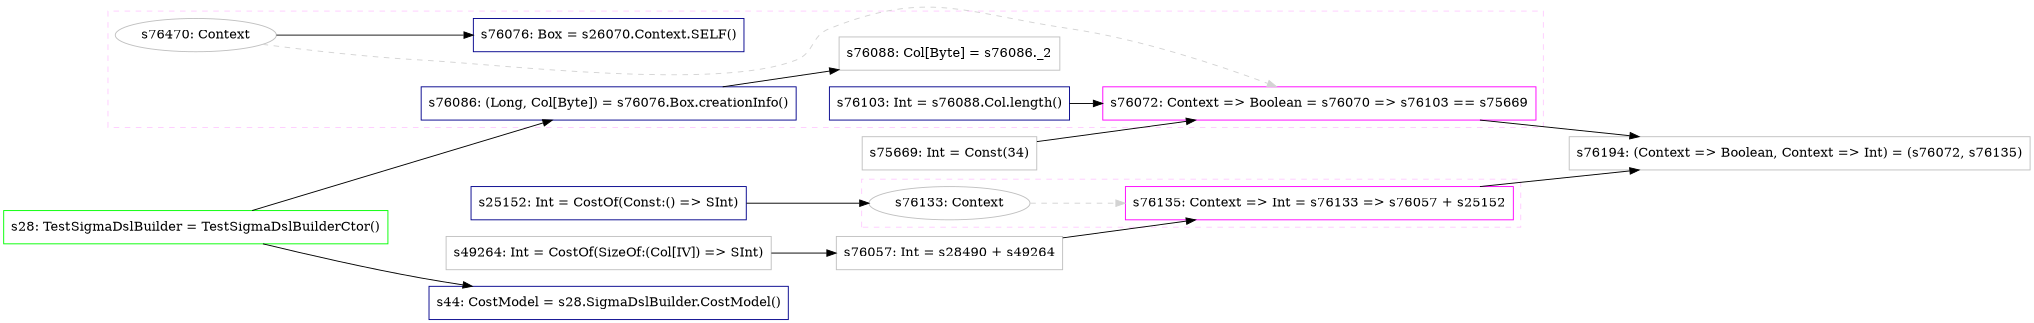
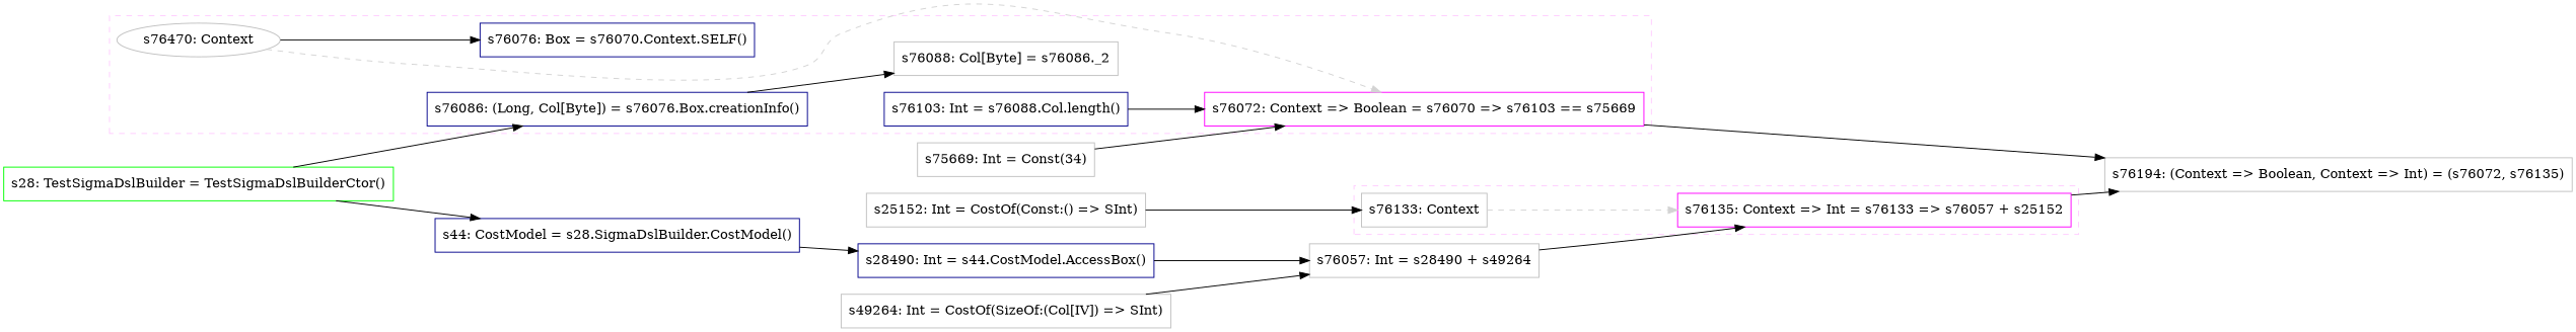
  digraph {
    concentrate=true
    rankdir=LR
    node [color=gray fillcolor=white shape=box style=filled]
    edge [style=solid]
    n1 [label="s76470: Context" shape=oval]
    n2 [color=magenta label="s76072: Context => Boolean = s76070 => s76103 == s75669"]
-   n3 [color=darkblue label="s76076: Box = s26070.Context.SELF()"]
+   n3 [color=darkblue label="s76076: Box = s76070.Context.SELF()"]
    n4 [color=darkblue label="s76086: (Long, Col[Byte]) = s76076.Box.creationInfo()"]
    n5 [label="s76088: Col[Byte] = s76086._2"]
    n6 [color=darkblue label="s76103: Int = s76088.Col.length()"]
-   n7 [label="s76133: Context" shape=oval]
+   n7 [label="s76133: Context"]
    n8 [color=magenta label="s76135: Context => Int = s76133 => s76057 + s25152"]
    n9 [label="s76194: (Context => Boolean, Context => Int) = (s76072, s76135)"]
    n10 [label="s75669: Int = Const(34)"]
    n11 [color=green label="s28: TestSigmaDslBuilder = TestSigmaDslBuilderCtor()"]
    n12 [color=darkblue label="s44: CostModel = s28.SigmaDslBuilder.CostModel()"]
+   n13 [color=darkblue label="s28490: Int = s44.CostModel.AccessBox()"]
    n14 [label="s76057: Int = s28490 + s49264"]
    n15 [label="s49264: Int = CostOf(SizeOf:(Col[IV]) => SInt)"]
-   n16 [color=darkblue label="s25152: Int = CostOf(Const:() => SInt)"]
+   n16 [label="s25152: Int = CostOf(Const:() => SInt)"]
    subgraph cluster_1 {
      color="#FFCCFF"
      style=dashed
      n3
      n4
      n5
      n6
      subgraph sub_2 {
        color="#FFCCFF"
        rank=source
        style=dashed
        n1
      }
      subgraph sub_3 {
        color="#FFCCFF"
        rank=sink
        style=dashed
        n2
      }
    }
    subgraph cluster_4 {
      color="#FFCCFF"
      style=dashed
      subgraph sub_5 {
        color="#FFCCFF"
        rank=source
        style=dashed
        n7
      }
      subgraph sub_6 {
        color="#FFCCFF"
        rank=sink
        style=dashed
        n8
      }
    }
    n1 -> n2 [color=lightgray style=dashed weight=0]
    n1 -> n3
    n2 -> n9
    n4 -> n5
    n6 -> n2
    n7 -> n8 [color=lightgray style=dashed weight=0]
    n8 -> n9
    n10 -> n2
    n11 -> n4
    n11 -> n12
+   n12 -> n13
+   n13 -> n14
    n14 -> n8
    n15 -> n14
    n16 -> n7
  }
